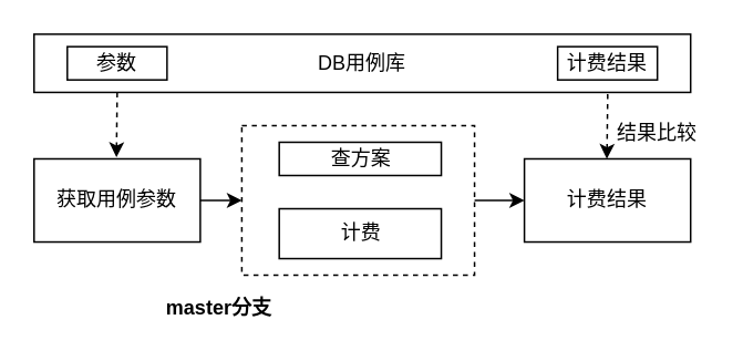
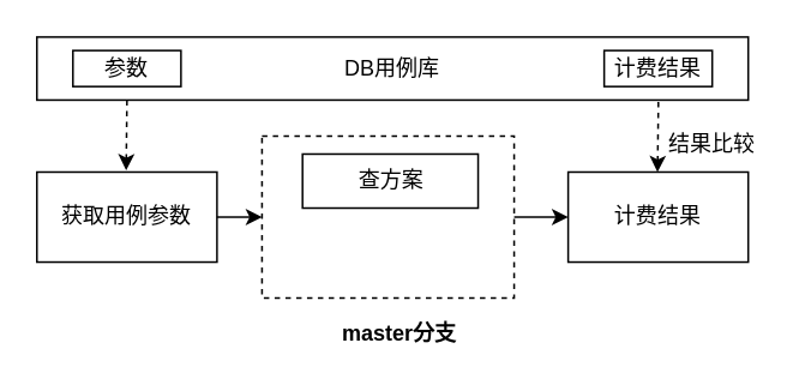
  <mxCell id="0" />
  <mxCell id="1" parent="0" />
  <mxCell id="2" style="edgeStyle=orthogonalEdgeStyle;rounded=0;orthogonalLoop=1;jettySize=auto;html=1;exitX=1;exitY=0.5;exitDx=0;exitDy=0;entryX=0;entryY=0.5;entryDx=0;entryDy=0;" edge="1" parent="1" source="3" target="9"><mxGeometry relative="1" as="geometry" /></mxCell>
  <mxCell id="3" value="" style="rounded=0;whiteSpace=wrap;html=1;fillColor=none;dashed=1;" parent="1" vertex="1"><mxGeometry x="145" y="75" width="140" height="90" as="geometry" /></mxCell>
- <mxCell id="4" value="查方案" style="rounded=0;whiteSpace=wrap;html=1;fillColor=none;" parent="1" vertex="1"><mxGeometry x="167.5" y="85" width="97.5" height="20" as="geometry" /></mxCell>
+ <mxCell id="4" value="查方案" style="rounded=0;whiteSpace=wrap;html=1;fillColor=none;" parent="1" vertex="1"><mxGeometry x="167.5" y="85" width="97.5" height="30" as="geometry" /></mxCell>
  <mxCell id="5" value="DB用例库" style="rounded=0;whiteSpace=wrap;html=1;fillColor=none;direction=south;" vertex="1" parent="1"><mxGeometry x="20" y="20" width="395" height="35" as="geometry" /></mxCell>
  <mxCell id="6" style="edgeStyle=orthogonalEdgeStyle;rounded=0;orthogonalLoop=1;jettySize=auto;html=1;exitX=1;exitY=0.5;exitDx=0;exitDy=0;entryX=0;entryY=0.5;entryDx=0;entryDy=0;" edge="1" parent="1" source="7" target="3"><mxGeometry relative="1" as="geometry" /></mxCell>
  <mxCell id="7" value="获取用例参数" style="rounded=0;whiteSpace=wrap;html=1;fillColor=none;" vertex="1" parent="1"><mxGeometry x="20" y="95" width="100" height="50" as="geometry" /></mxCell>
- <mxCell id="8" value="计费" style="rounded=0;whiteSpace=wrap;html=1;fillColor=none;" vertex="1" parent="1"><mxGeometry x="167.5" y="125" width="97.5" height="30" as="geometry" /></mxCell>
  <mxCell id="9" value="计费结果" style="rounded=0;whiteSpace=wrap;html=1;fillColor=none;" vertex="1" parent="1"><mxGeometry x="315" y="95" width="100" height="50" as="geometry" /></mxCell>
  <mxCell id="10" style="edgeStyle=orthogonalEdgeStyle;rounded=0;orthogonalLoop=1;jettySize=auto;html=1;dashed=1;" edge="1" parent="1"><mxGeometry relative="1" as="geometry"><mxPoint x="70" y="55" as="sourcePoint" /><mxPoint x="69.57" y="94" as="targetPoint" /><Array as="points"><mxPoint x="69.07" y="56" /><mxPoint x="69.07" y="56" /></Array></mxGeometry></mxCell>
  <mxCell id="11" value="参数" style="rounded=0;whiteSpace=wrap;html=1;fillColor=none;" vertex="1" parent="1"><mxGeometry x="40" y="27.5" width="60" height="20" as="geometry" /></mxCell>
  <mxCell id="12" value="计费结果" style="rounded=0;whiteSpace=wrap;html=1;fillColor=none;" vertex="1" parent="1"><mxGeometry x="335" y="27.5" width="60" height="20" as="geometry" /></mxCell>
  <mxCell id="13" style="edgeStyle=orthogonalEdgeStyle;rounded=0;orthogonalLoop=1;jettySize=auto;html=1;dashed=1;" edge="1" parent="1"><mxGeometry relative="1" as="geometry"><mxPoint x="365.05" y="56" as="sourcePoint" /><mxPoint x="364.62" y="95" as="targetPoint" /><Array as="points"><mxPoint x="364.12" y="57" /><mxPoint x="364.12" y="57" /></Array></mxGeometry></mxCell>
  <mxCell id="14" value="结果比较" style="text;html=1;align=center;verticalAlign=middle;whiteSpace=wrap;rounded=0;" vertex="1" parent="1"><mxGeometry x="365" y="65" width="60" height="30" as="geometry" /></mxCell>
- <mxCell id="15" value="master分支" style="text;html=1;align=center;verticalAlign=middle;whiteSpace=wrap;rounded=0;fontStyle=1" vertex="1" parent="1"><mxGeometry x="98" y="175" width="67" height="20" as="geometry" /></mxCell>
+ <mxCell id="15" value="master分支" style="text;html=1;align=center;verticalAlign=middle;whiteSpace=wrap;rounded=0;fontStyle=1" vertex="1" parent="1"><mxGeometry x="188" y="175" width="67" height="20" as="geometry" /></mxCell>
